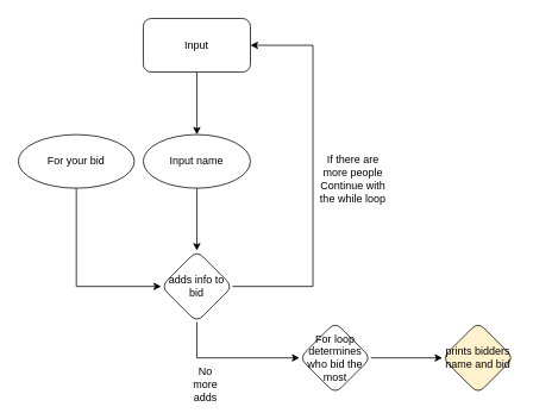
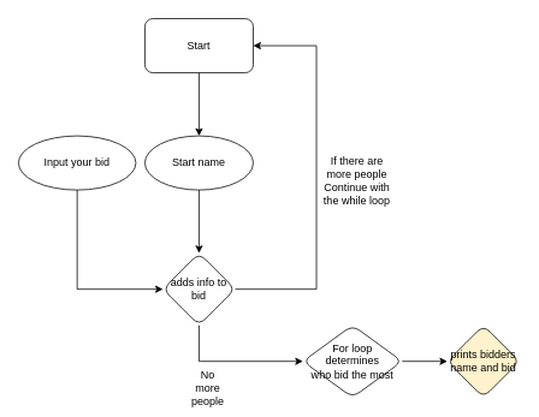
  <mxCell id="0" />
  <mxCell id="1" parent="0" />
  <mxCell id="2" value="" style="edgeStyle=orthogonalEdgeStyle;rounded=0;orthogonalLoop=1;jettySize=auto;html=1;" edge="1" parent="1" source="3" target="5"><mxGeometry relative="1" as="geometry" /></mxCell>
- <mxCell id="3" value="Input" style="rounded=1;whiteSpace=wrap;html=1;" vertex="1" parent="1"><mxGeometry x="160" width="120" height="60" as="geometry" y="20" /></mxCell>
+ <mxCell id="3" value="Start" style="rounded=1;whiteSpace=wrap;html=1;" vertex="1" parent="1"><mxGeometry x="160" width="120" height="60" as="geometry" y="20" /></mxCell>
  <mxCell id="4" value="" style="edgeStyle=orthogonalEdgeStyle;rounded=0;orthogonalLoop=1;jettySize=auto;html=1;" edge="1" parent="1" source="5" target="10"><mxGeometry relative="1" as="geometry" /></mxCell>
- <mxCell id="5" value="Input name" style="ellipse;whiteSpace=wrap;html=1;rounded=1;" vertex="1" parent="1"><mxGeometry x="160" y="150" width="120" height="60" as="geometry" /></mxCell>
+ <mxCell id="5" value="Start name" style="ellipse;whiteSpace=wrap;html=1;rounded=1;" vertex="1" parent="1"><mxGeometry x="160" y="150" width="120" height="60" as="geometry" /></mxCell>
  <mxCell id="6" style="edgeStyle=orthogonalEdgeStyle;rounded=0;orthogonalLoop=1;jettySize=auto;html=1;entryX=0;entryY=0.5;entryDx=0;entryDy=0;" edge="1" parent="1" source="7" target="10"><mxGeometry relative="1" as="geometry"><mxPoint x="150" y="340" as="targetPoint" /><Array as="points"><mxPoint x="85" y="320" /></Array></mxGeometry></mxCell>
- <mxCell id="7" value="For your bid" style="ellipse;whiteSpace=wrap;html=1;rounded=1;" vertex="1" parent="1"><mxGeometry x="20" y="150" width="130" height="60" as="geometry" /></mxCell>
+ <mxCell id="7" value="Input your bid" style="ellipse;whiteSpace=wrap;html=1;rounded=1;" vertex="1" parent="1"><mxGeometry x="20" y="150" width="130" height="60" as="geometry" /></mxCell>
  <mxCell id="8" value="" style="edgeStyle=orthogonalEdgeStyle;rounded=0;orthogonalLoop=1;jettySize=auto;html=1;entryX=1;entryY=0.5;entryDx=0;entryDy=0;" edge="1" parent="1" source="10" target="3"><mxGeometry relative="1" as="geometry"><mxPoint x="350" y="50" as="targetPoint" /><Array as="points"><mxPoint x="350" y="320" /><mxPoint x="350" y="50" /></Array></mxGeometry></mxCell>
  <mxCell id="9" value="" style="edgeStyle=orthogonalEdgeStyle;rounded=0;orthogonalLoop=1;jettySize=auto;html=1;" edge="1" parent="1" source="10" target="13"><mxGeometry relative="1" as="geometry"><Array as="points"><mxPoint x="220" y="400" /></Array></mxGeometry></mxCell>
  <mxCell id="10" value="adds info to bid" style="rhombus;whiteSpace=wrap;html=1;rounded=1;" vertex="1" parent="1"><mxGeometry x="180" y="280" width="80" height="80" as="geometry" /></mxCell>
  <mxCell id="11" value="If there are more people&lt;br&gt;Continue with the while loop" style="text;html=1;strokeColor=none;fillColor=none;align=center;verticalAlign=middle;whiteSpace=wrap;rounded=0;" vertex="1" parent="1"><mxGeometry x="350" y="150" width="90" height="100" as="geometry" /></mxCell>
  <mxCell id="12" value="" style="edgeStyle=orthogonalEdgeStyle;rounded=0;orthogonalLoop=1;jettySize=auto;html=1;" edge="1" parent="1" source="13" target="15"><mxGeometry relative="1" as="geometry" /></mxCell>
- <mxCell id="13" value="For loop&lt;br&gt;determines&lt;br&gt;who bid the most" style="rhombus;whiteSpace=wrap;html=1;rounded=1;" vertex="1" parent="1"><mxGeometry x="335" y="360" width="80" height="80" as="geometry" /></mxCell>
- <mxCell id="14" value="No more adds" style="text;html=1;strokeColor=none;fillColor=none;align=center;verticalAlign=middle;whiteSpace=wrap;rounded=0;" vertex="1" parent="1"><mxGeometry x="210" y="420" width="40" height="20" as="geometry" /></mxCell>
+ <mxCell id="13" value="For loop&lt;br&gt;determines&lt;br&gt;who bid the most" style="rhombus;whiteSpace=wrap;html=1;rounded=1;" vertex="1" parent="1"><mxGeometry x="335" y="360" width="110" height="80" as="geometry" /></mxCell>
+ <mxCell id="14" value="No more people" style="text;html=1;strokeColor=none;fillColor=none;align=center;verticalAlign=middle;whiteSpace=wrap;rounded=0;" vertex="1" parent="1"><mxGeometry x="210" y="420" width="40" height="20" as="geometry" /></mxCell>
  <mxCell id="15" value="prints bidders&lt;br&gt;name and bid" style="rhombus;whiteSpace=wrap;html=1;rounded=1;fillColor=#fff2cc;" vertex="1" parent="1"><mxGeometry x="495" y="360" width="80" height="80" as="geometry" /></mxCell>
